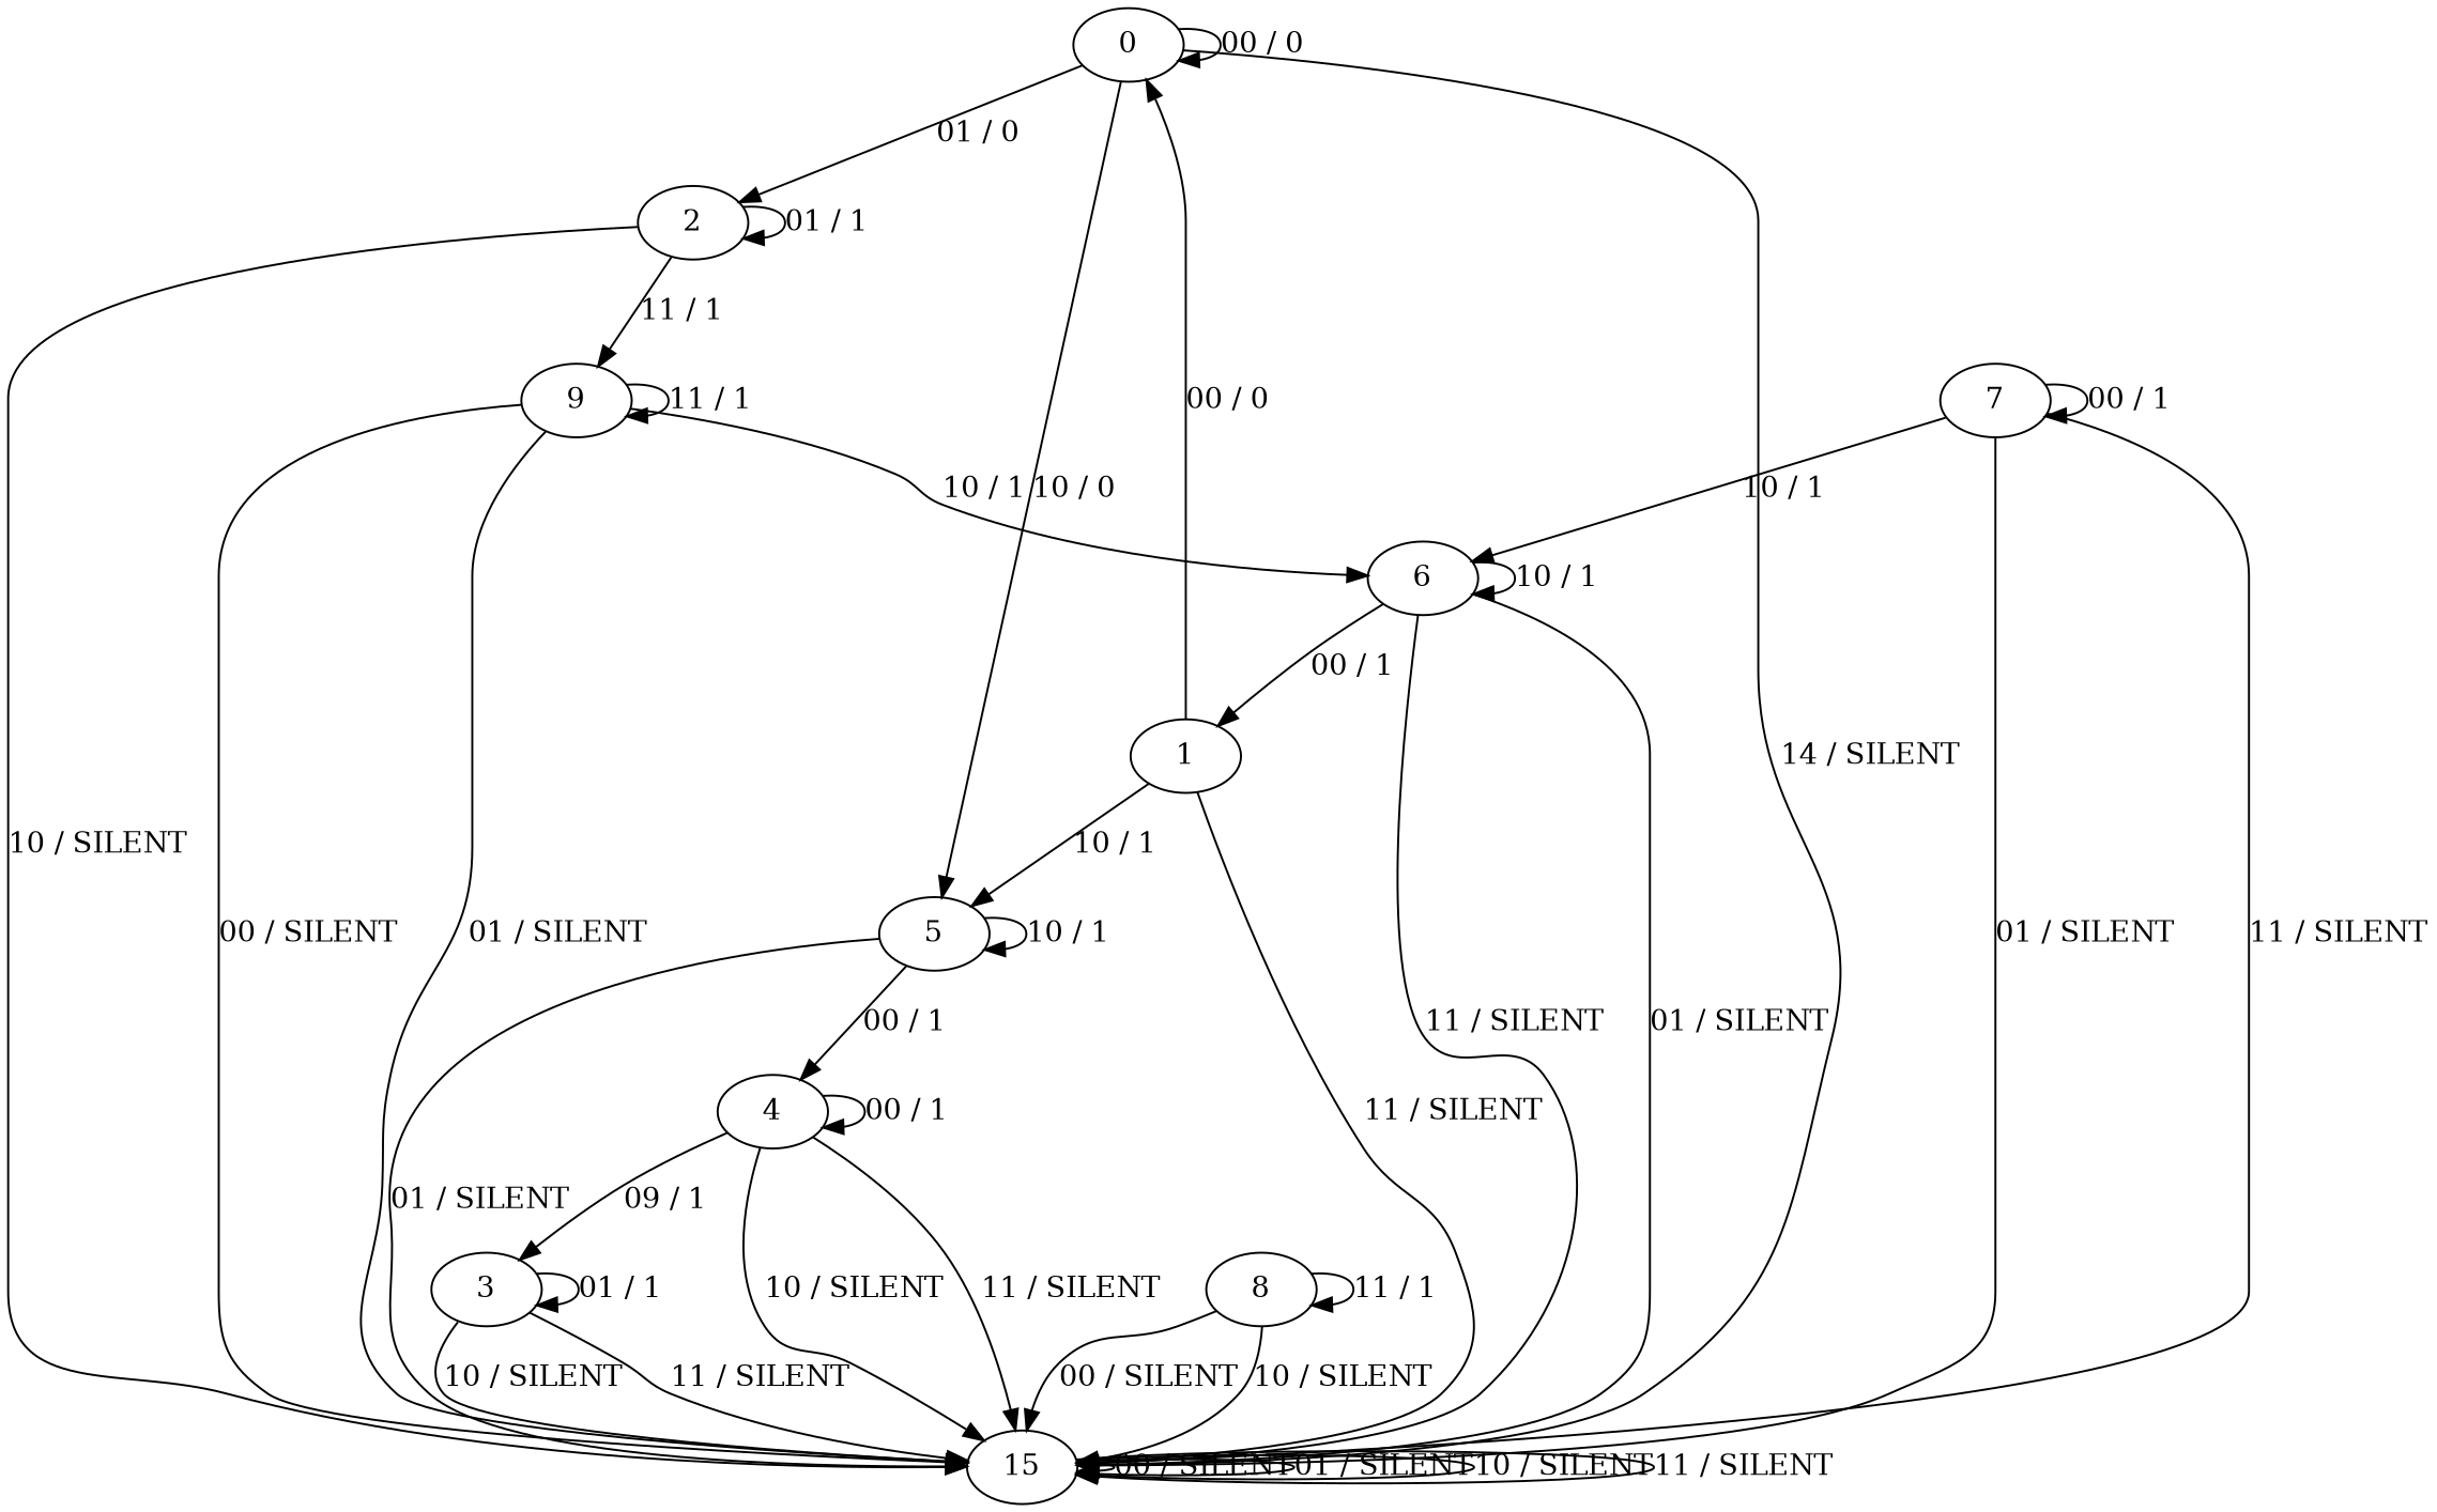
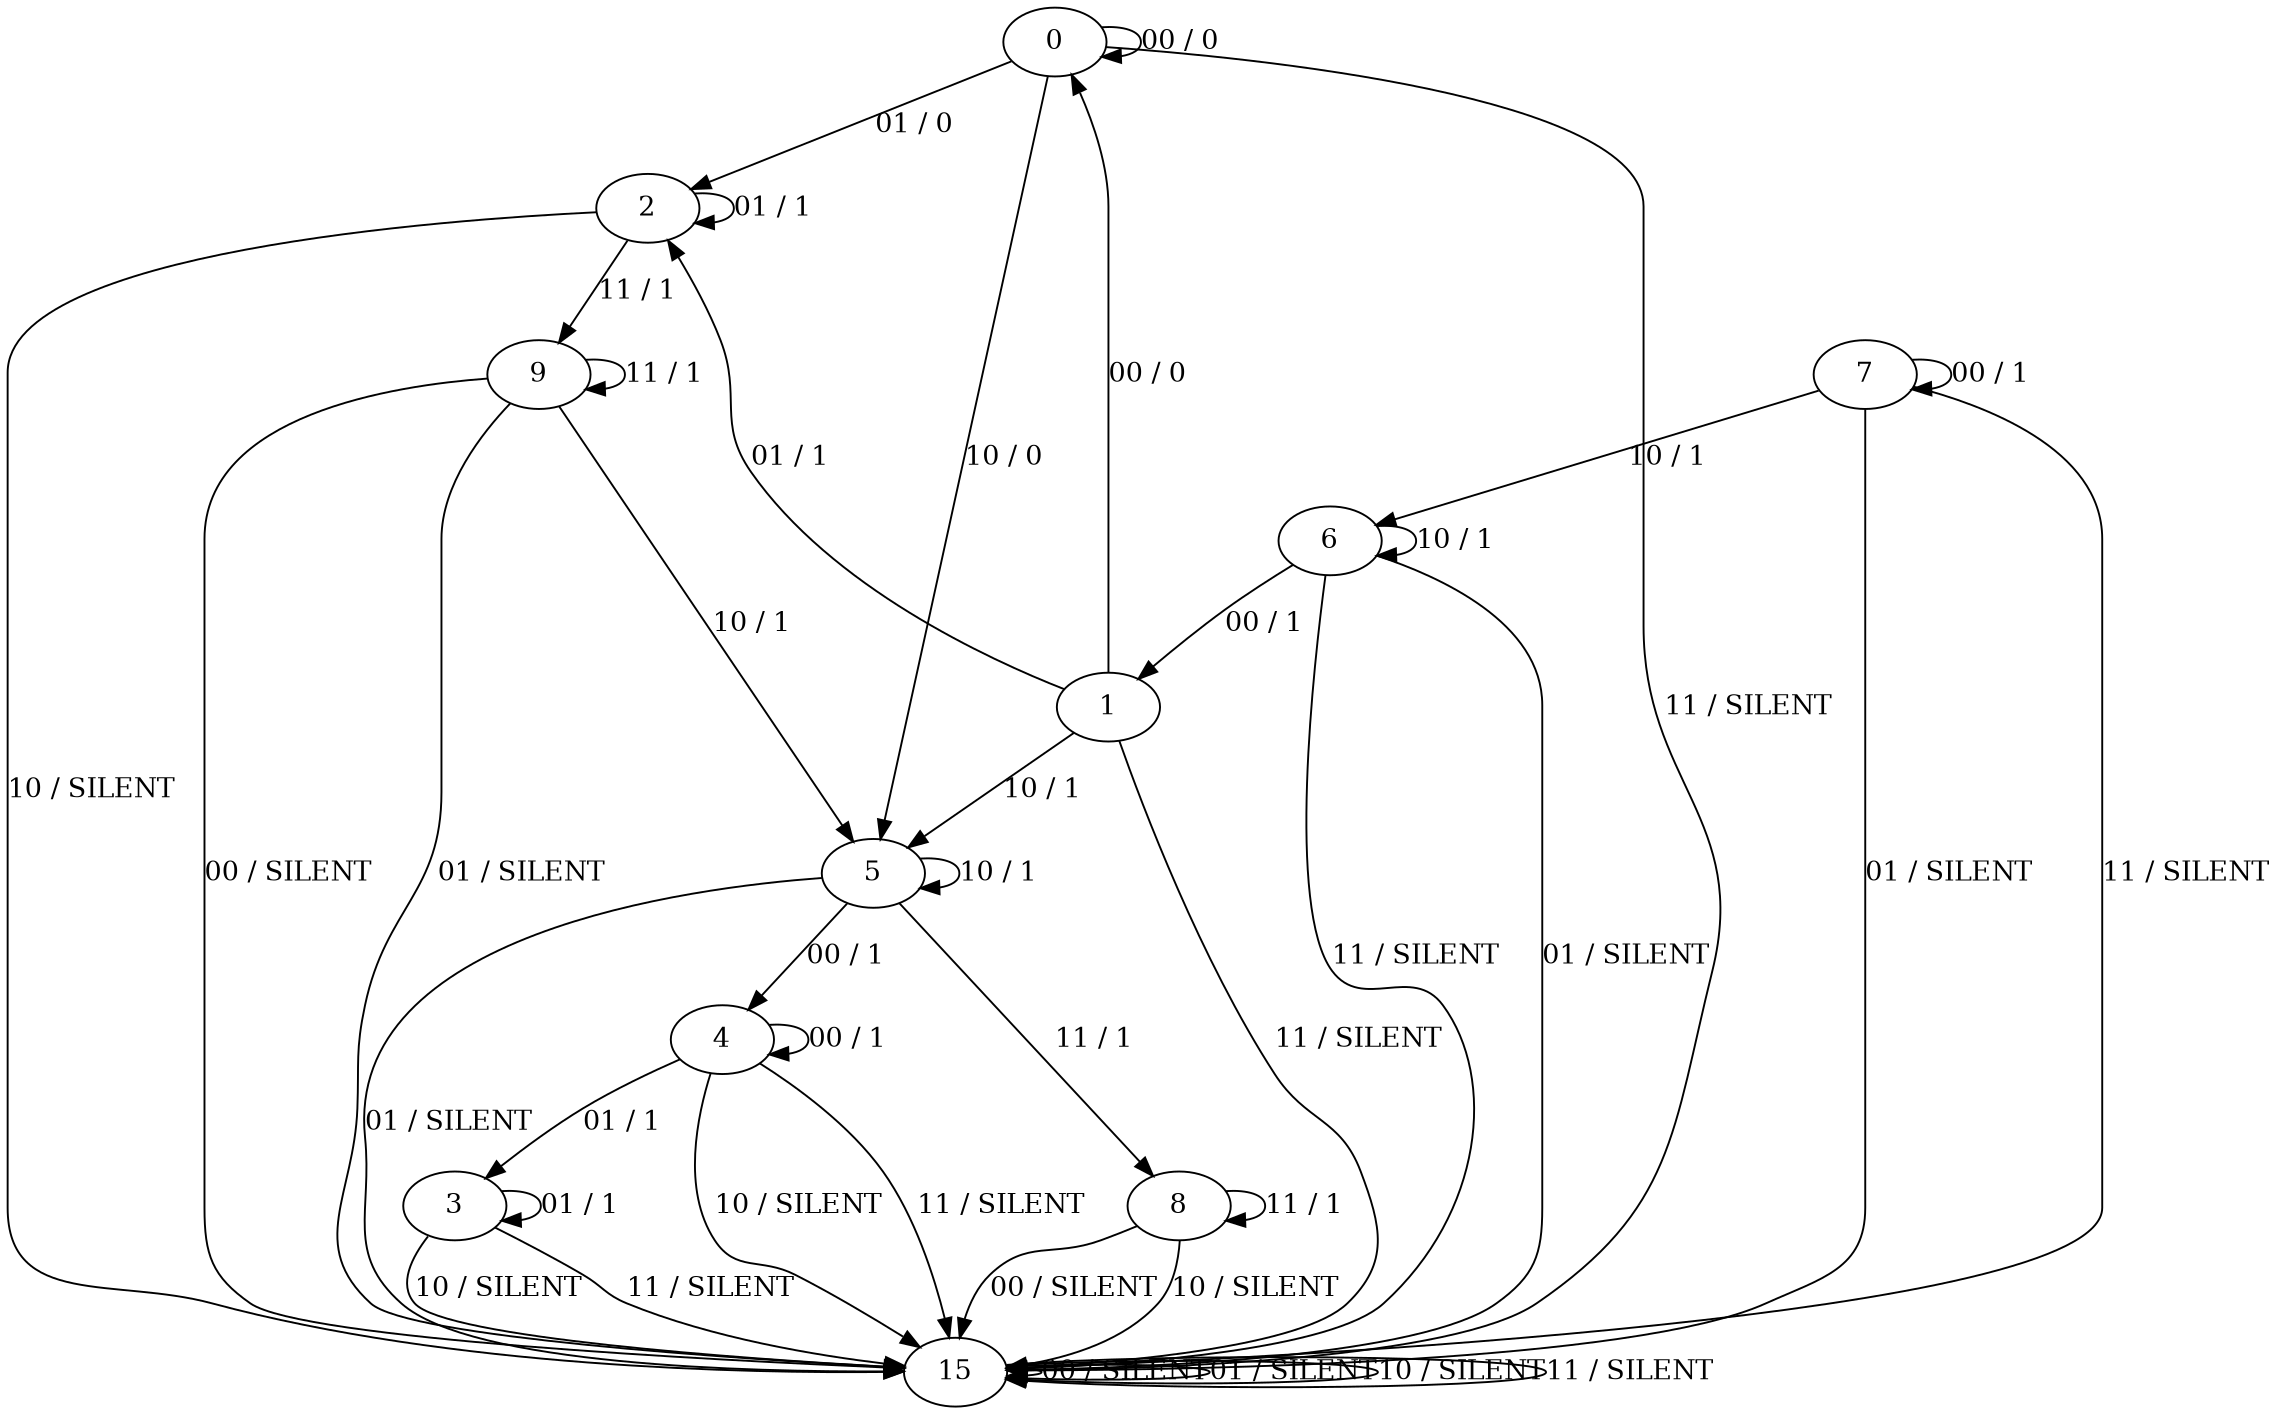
  digraph {
    0
    2
    5
    n4 [label=15]
    9
    4
    8
    1
    7
    6
    3
    0 -> 0 [label="00 / 0"]
    0 -> 2 [label="01 / 0"]
    0 -> 5 [label="10 / 0"]
-   0 -> n4 [label="14 / SILENT"]
+   0 -> n4 [label="11 / SILENT"]
    2 -> 2 [label="01 / 1"]
    2 -> n4 [label="10 / SILENT"]
    2 -> 9 [label="11 / 1"]
    5 -> 5 [label="10 / 1"]
    5 -> n4 [label="01 / SILENT"]
    5 -> 4 [label="00 / 1"]
+   5 -> 8 [label="11 / 1"]
    n4 -> n4 [label="00 / SILENT"]
    n4 -> n4 [label="01 / SILENT"]
    n4 -> n4 [label="10 / SILENT"]
    n4 -> n4 [label="11 / SILENT"]
    9 -> n4 [label="00 / SILENT"]
    9 -> n4 [label="01 / SILENT"]
    9 -> 9 [label="11 / 1"]
-   9 -> 6 [label="10 / 1"]
+   9 -> 5 [label="10 / 1"]
    4 -> n4 [label="10 / SILENT"]
    4 -> n4 [label="11 / SILENT"]
    4 -> 4 [label="00 / 1"]
-   4 -> 3 [label="09 / 1"]
+   4 -> 3 [label="01 / 1"]
    8 -> n4 [label="00 / SILENT"]
    8 -> n4 [label="10 / SILENT"]
    8 -> 8 [label="11 / 1"]
    1 -> 0 [label="00 / 0"]
+   1 -> 2 [label="01 / 1"]
    1 -> 5 [label="10 / 1"]
    1 -> n4 [label="11 / SILENT"]
    7 -> n4 [label="01 / SILENT"]
    7 -> n4 [label="11 / SILENT"]
    7 -> 7 [label="00 / 1"]
    7 -> 6 [label="10 / 1"]
    6 -> n4 [label="01 / SILENT"]
    6 -> n4 [label="11 / SILENT"]
    6 -> 1 [label="00 / 1"]
    6 -> 6 [label="10 / 1"]
    3 -> n4 [label="10 / SILENT"]
    3 -> n4 [label="11 / SILENT"]
    3 -> 3 [label="01 / 1"]
  }
